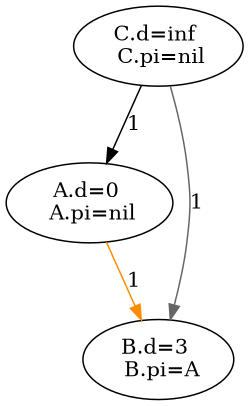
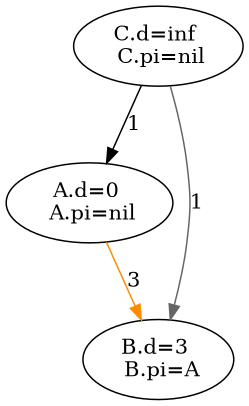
  digraph {
    rankdir=TB
    "A.d=0 \n A.pi=nil"
    "B.d=3 \n B.pi=A"
    "C.d=inf \n C.pi=nil"
-   "A.d=0 \n A.pi=nil" -> "B.d=3 \n B.pi=A" [color=darkorange label=1]
+   "A.d=0 \n A.pi=nil" -> "B.d=3 \n B.pi=A" [color=darkorange label=3]
    "C.d=inf \n C.pi=nil" -> "A.d=0 \n A.pi=nil" [color=black label=1]
    "C.d=inf \n C.pi=nil" -> "B.d=3 \n B.pi=A" [color=gray40 label=1]
  }
